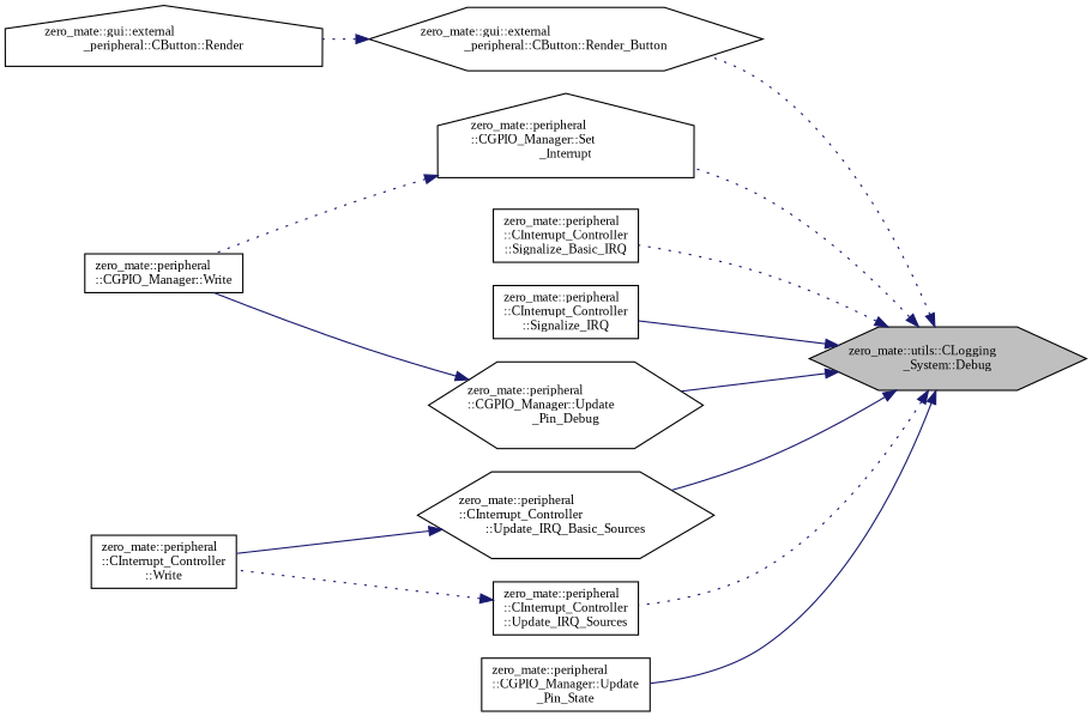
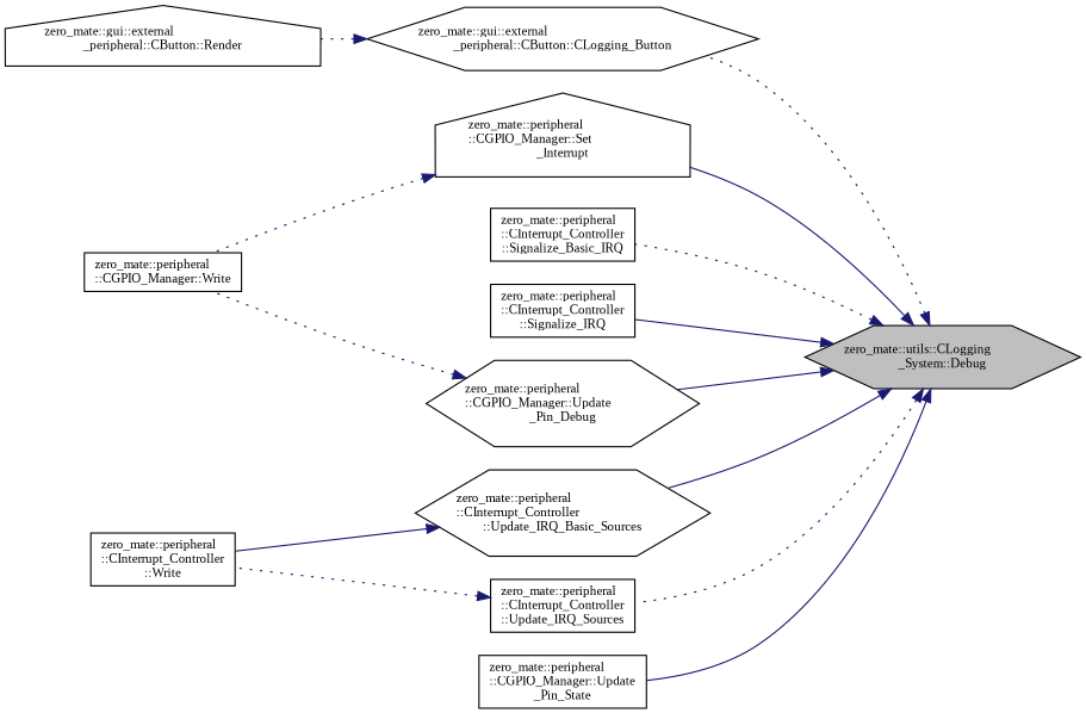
  digraph {
    fontname="Liberation Serif"
    rankdir=RL
    node [color=black fontname="Liberation Serif" fontsize=10 shape=box]
    edge [color=midnightblue dir=back fontname="Liberation Serif" fontsize=10 labelfontname=Helvetica labelfontsize=10 style=dotted]
    n1 [fillcolor=grey75 fontcolor=black height=0.2 label="zero_mate::utils::CLogging\l_System::Debug" shape=hexagon style=filled width=0.4]
-   n2 [height=0.2 label="zero_mate::gui::external\l_peripheral::CButton::Render_Button" shape=hexagon width=0.4]
+   n2 [height=0.2 label="zero_mate::gui::external\l_peripheral::CButton::CLogging_Button" shape=hexagon width=0.4]
    n3 [height=0.2 label="zero_mate::peripheral\l::CGPIO_Manager::Set\l_Interrupt" shape=house width=0.4]
    n4 [height=0.2 label="zero_mate::peripheral\l::CInterrupt_Controller\l::Signalize_Basic_IRQ" width=0.4]
    n5 [height=0.2 label="zero_mate::peripheral\l::CInterrupt_Controller\l::Signalize_IRQ" width=0.4]
    n6 [height=0.2 label="zero_mate::peripheral\l::CInterrupt_Controller\l::Update_IRQ_Basic_Sources" shape=hexagon width=0.4]
    n7 [height=0.2 label="zero_mate::peripheral\l::CInterrupt_Controller\l::Update_IRQ_Sources" width=0.4]
    n8 [height=0.2 label="zero_mate::peripheral\l::CGPIO_Manager::Update\l_Pin_Debug" shape=hexagon width=0.4]
    n9 [height=0.2 label="zero_mate::peripheral\l::CGPIO_Manager::Update\l_Pin_State" width=0.4]
    n10 [height=0.2 label="zero_mate::gui::external\l_peripheral::CButton::Render" shape=house width=0.4]
    n11 [height=0.2 label="zero_mate::peripheral\l::CGPIO_Manager::Write" width=0.4]
    n12 [height=0.2 label="zero_mate::peripheral\l::CInterrupt_Controller\l::Write" width=0.4]
    n1 -> n2
-   n1 -> n3
+   n1 -> n3 [style=solid]
    n1 -> n4
    n1 -> n5 [style=solid]
    n1 -> n6 [style=solid]
    n1 -> n7
    n1 -> n8 [style=solid]
    n1 -> n9 [style=solid]
    n2 -> n10
    n3 -> n11
    n6 -> n12 [style=solid]
    n7 -> n12
-   n8 -> n11 [style=solid]
+   n8 -> n11
  }
